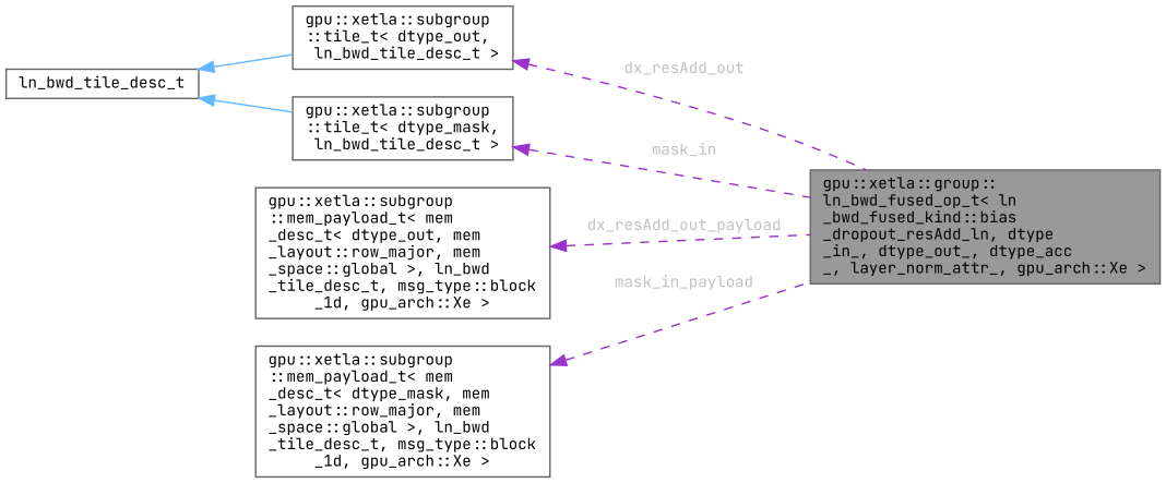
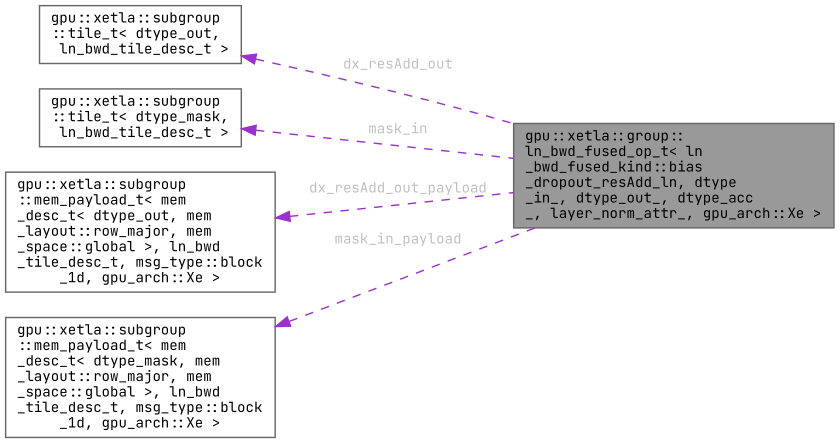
  digraph {
    rankdir=LR
    fontname="JetBrains Mono"
    node [color=gray40 fillcolor=white fontname="JetBrains Mono" fontsize=10 shape=box style=filled]
    edge [color=darkorchid3 dir=back fontcolor=grey fontname="JetBrains Mono" fontsize=10 labelfontname=Helvetica labelfontsize=10 style=dashed]
    n1 [fillcolor=grey60 fontcolor=black height=0.2 label="gpu::xetla::group::\lln_bwd_fused_op_t\< ln\l_bwd_fused_kind::bias\l_dropout_resAdd_ln, dtype\l_in_, dtype_out_, dtype_acc\l_, layer_norm_attr_, gpu_arch::Xe \>" width=0.4]
    n2 [height=0.2 label="gpu::xetla::subgroup\l::tile_t\< dtype_out,\l ln_bwd_tile_desc_t \>" width=0.4]
-   n3 [height=0.2 label=ln_bwd_tile_desc_t width=0.4]
    n4 [height=0.2 label="gpu::xetla::subgroup\l::tile_t\< dtype_mask,\l ln_bwd_tile_desc_t \>" width=0.4]
    n5 [height=0.2 label="gpu::xetla::subgroup\l::mem_payload_t\< mem\l_desc_t\< dtype_out, mem\l_layout::row_major, mem\l_space::global \>, ln_bwd\l_tile_desc_t, msg_type::block\l_1d, gpu_arch::Xe \>" width=0.4]
    n6 [height=0.2 label="gpu::xetla::subgroup\l::mem_payload_t\< mem\l_desc_t\< dtype_mask, mem\l_layout::row_major, mem\l_space::global \>, ln_bwd\l_tile_desc_t, msg_type::block\l_1d, gpu_arch::Xe \>" width=0.4]
    n2 -> n1 [label=" dx_resAdd_out"]
-   n3 -> n2 [color=steelblue1 style=solid fontcolor=""]
-   n3 -> n4 [color=steelblue1 style=solid fontcolor=""]
    n4 -> n1 [label=" mask_in"]
    n5 -> n1 [label=" dx_resAdd_out_payload"]
    n6 -> n1 [label=" mask_in_payload"]
  }
